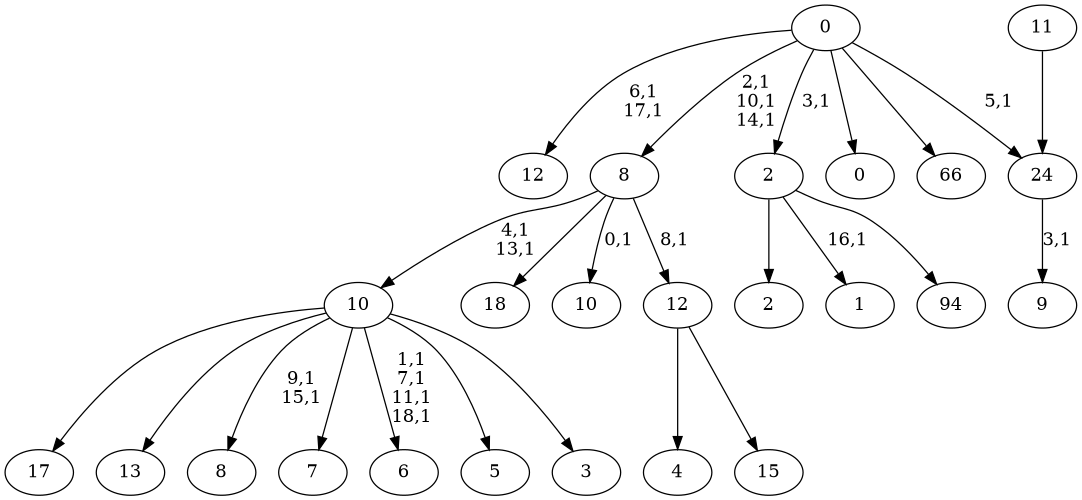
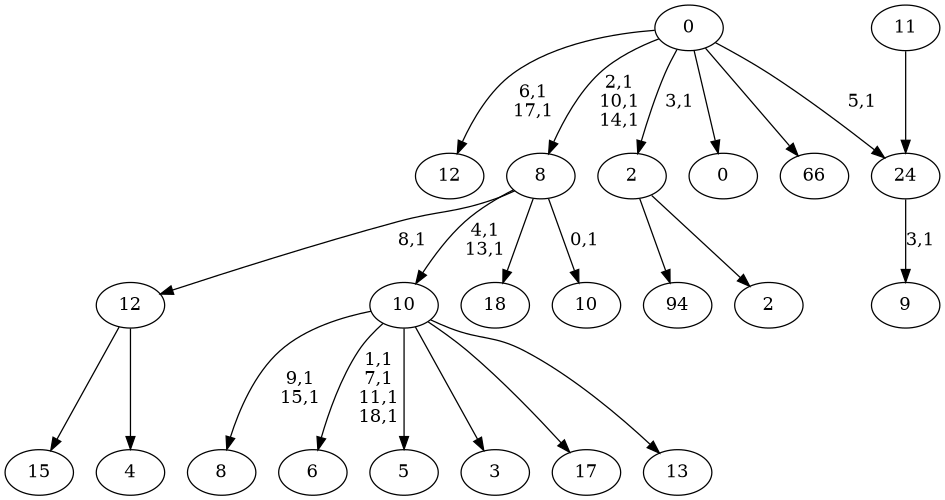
  digraph {
    n1 [label=18]
    n2 [label=17]
    n3 [label=66]
    n4 [label=15]
    n5 [label=94]
    n6 [label=13]
    n7 [label=12]
    n8 [label=11]
    24
    n10 [label=10]
    n11 [label=9]
    n12 [label=8]
-   n13 [label=7]
    n14 [label=6]
    n15 [label=5]
    n16 [label=4]
    12
    n18 [label=3]
    10
    8
    n21 [label=2]
-   n22 [label=1]
    2
    n24 [label=0]
    0
    n8 -> 24
    24 -> n11 [label="3,1"]
    12 -> n4
    12 -> n16
    10 -> n2
    10 -> n6
    10 -> n12 [label="9,1\n15,1"]
-   10 -> n13
    10 -> n14 [label="1,1\n7,1\n11,1\n18,1"]
    10 -> n15
    10 -> n18
    8 -> n1
    8 -> n10 [label="0,1"]
    8 -> 12 [label="8,1"]
    8 -> 10 [label="4,1\n13,1"]
    2 -> n5
    2 -> n21
-   2 -> n22 [label="16,1"]
    0 -> n3
    0 -> n7 [label="6,1\n17,1"]
    0 -> 24 [label="5,1"]
    0 -> 8 [label="2,1\n10,1\n14,1"]
    0 -> 2 [label="3,1"]
    0 -> n24
  }
